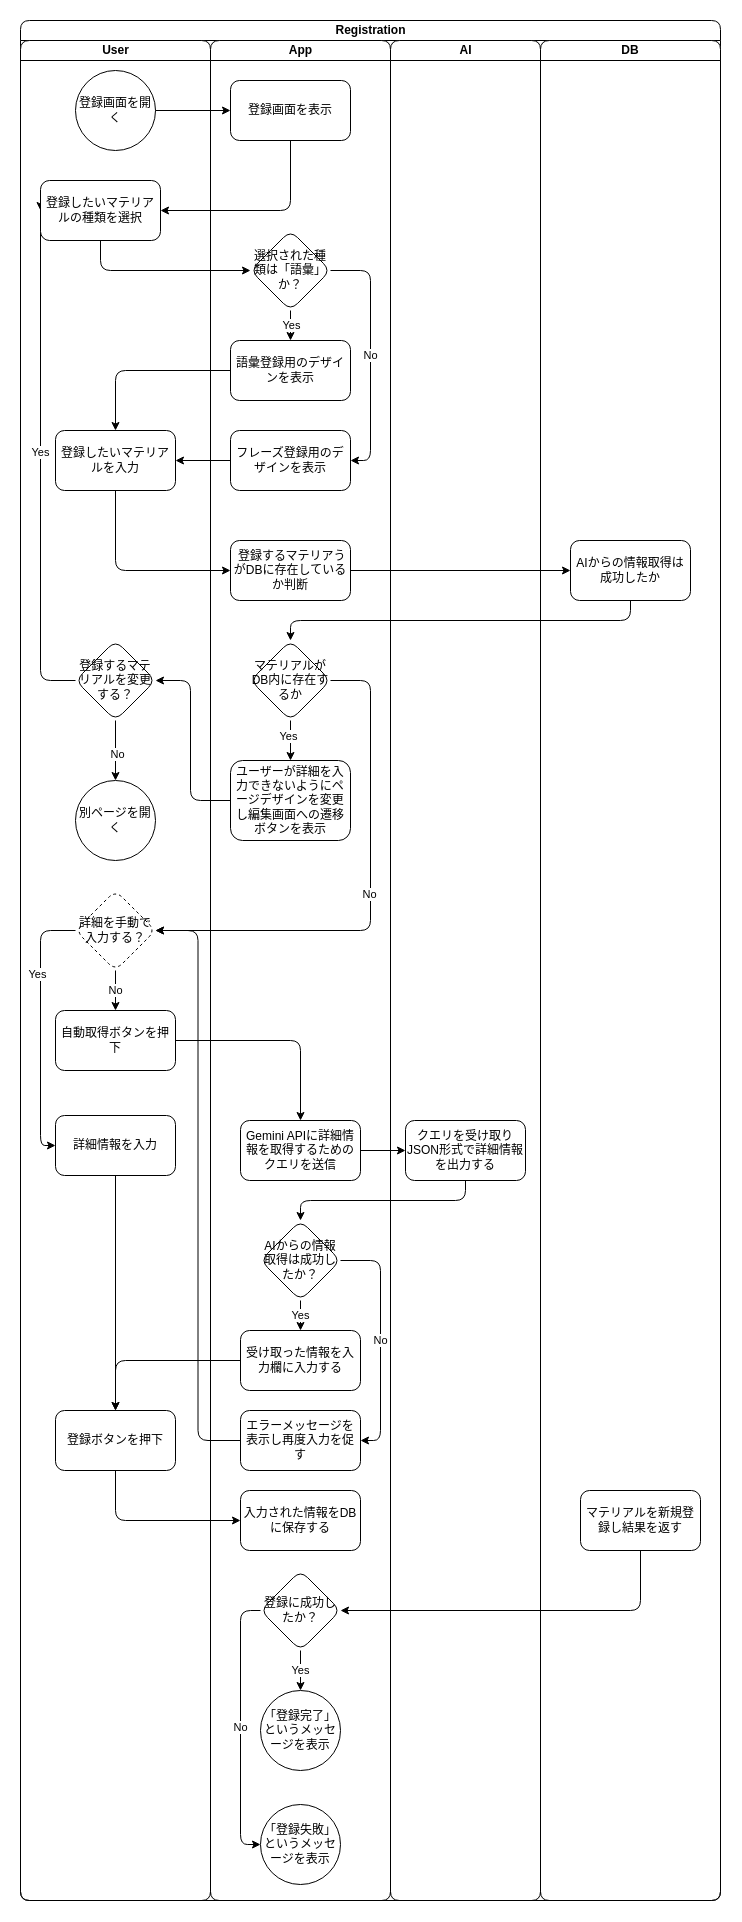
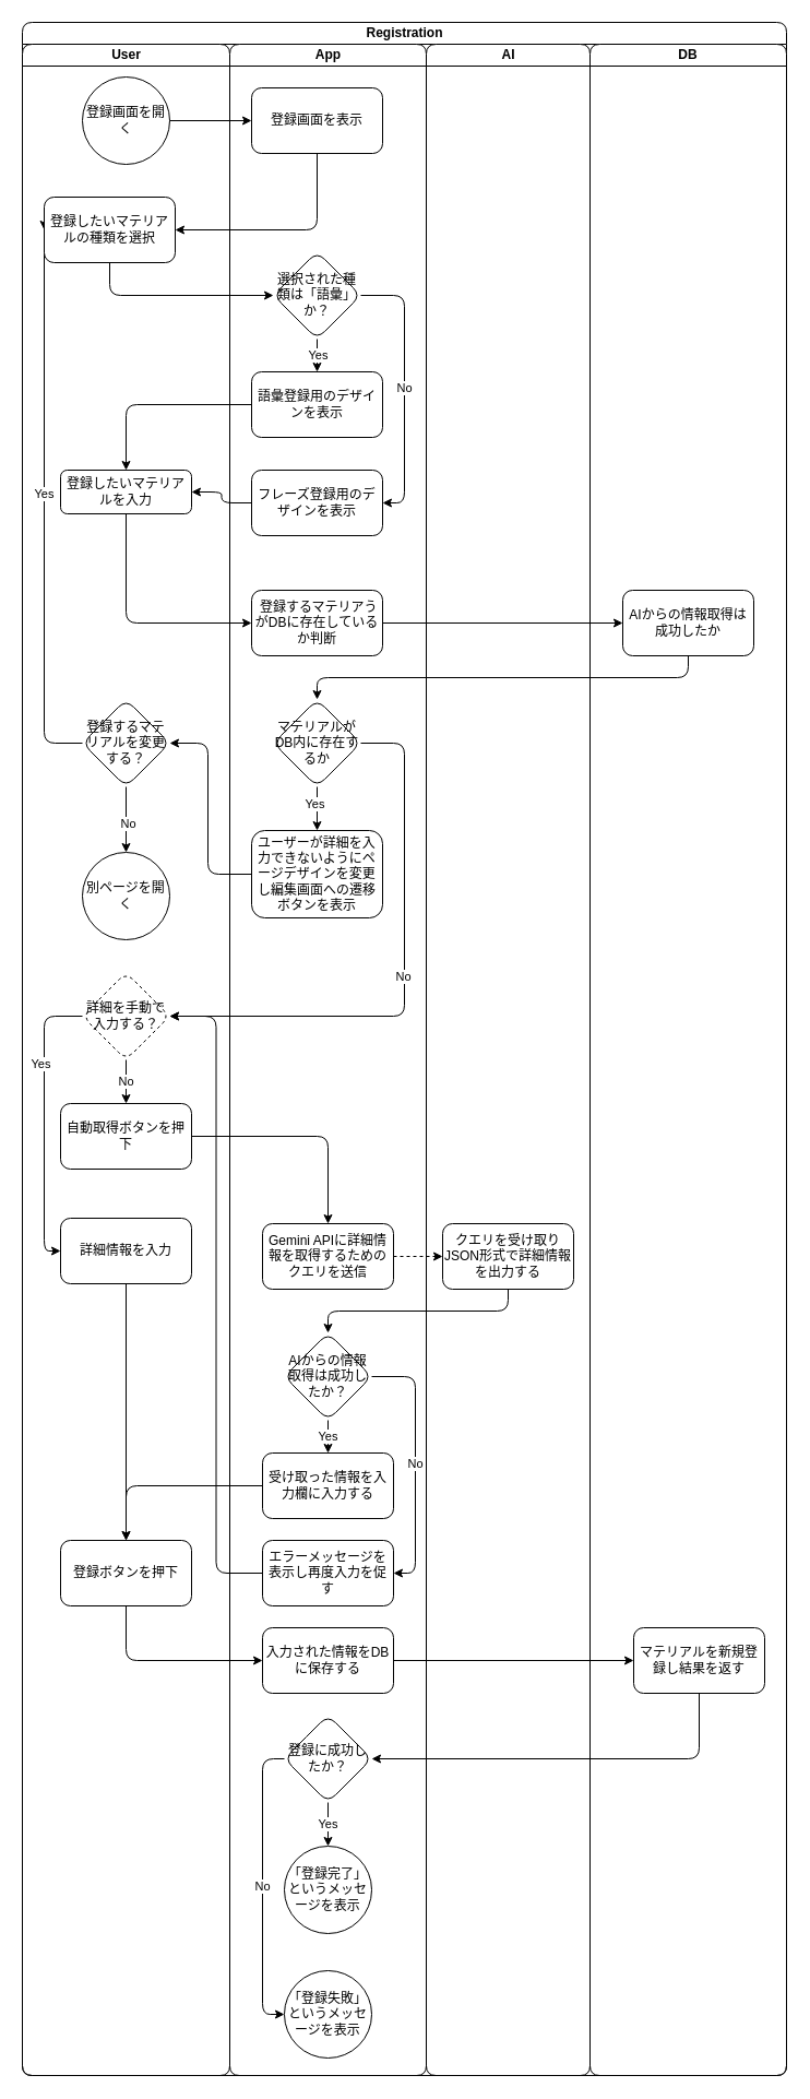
  <mxCell id="0" />
  <mxCell id="1" parent="0" />
  <mxCell id="2" value="Registration" style="swimlane;childLayout=stackLayout;resizeParent=1;resizeParentMax=0;startSize=20;html=1;rounded=1;" parent="1" vertex="1"><mxGeometry x="20" y="20" width="700" height="1880" as="geometry" /></mxCell>
  <mxCell id="3" value="User" style="swimlane;startSize=20;html=1;rounded=1;" parent="2" vertex="1"><mxGeometry y="20" width="190" height="1860" as="geometry" /></mxCell>
  <mxCell id="4" value="Yes" style="edgeStyle=orthogonalEdgeStyle;rounded=1;orthogonalLoop=1;jettySize=auto;html=1;exitX=0;exitY=0.5;exitDx=0;exitDy=0;entryX=0;entryY=0.5;entryDx=0;entryDy=0;" parent="3" source="9" target="5" edge="1"><mxGeometry relative="1" as="geometry"><Array as="points"><mxPoint x="20" y="640" /><mxPoint x="20" y="160" /></Array></mxGeometry></mxCell>
  <mxCell id="5" value="登録したいマテリアルの種類を選択" style="whiteSpace=wrap;html=1;rounded=1;" parent="3" vertex="1"><mxGeometry x="20" y="140" width="120" height="60" as="geometry" /></mxCell>
- <mxCell id="6" value="登録したいマテリアルを入力" style="whiteSpace=wrap;html=1;rounded=1;" parent="3" vertex="1"><mxGeometry x="35" y="390" width="120" height="60" as="geometry" /></mxCell>
+ <mxCell id="6" value="登録したいマテリアルを入力" style="whiteSpace=wrap;html=1;rounded=1;" parent="3" vertex="1"><mxGeometry x="35" y="390" width="120" height="40" as="geometry" /></mxCell>
  <mxCell id="7" style="edgeStyle=orthogonalEdgeStyle;rounded=1;orthogonalLoop=1;jettySize=auto;html=1;exitX=0.5;exitY=1;exitDx=0;exitDy=0;" parent="3" source="9" target="11" edge="1"><mxGeometry relative="1" as="geometry" /></mxCell>
  <mxCell id="8" value="No" style="edgeLabel;html=1;align=center;verticalAlign=middle;resizable=0;points=[];rounded=1;" vertex="1" connectable="0" parent="7"><mxGeometry x="0.105" y="1" relative="1" as="geometry"><mxPoint as="offset" /></mxGeometry></mxCell>
  <mxCell id="9" value="登録するマテリアルを変更する？" style="rhombus;whiteSpace=wrap;html=1;rounded=1;" parent="3" vertex="1"><mxGeometry x="55" y="600" width="80" height="80" as="geometry" /></mxCell>
  <mxCell id="10" value="登録画面を開く" style="ellipse;whiteSpace=wrap;html=1;rounded=1;" parent="3" vertex="1"><mxGeometry x="55" y="30" width="80" height="80" as="geometry" /></mxCell>
  <mxCell id="11" value="別ページを開く" style="ellipse;whiteSpace=wrap;html=1;rounded=1;" parent="3" vertex="1"><mxGeometry x="55" y="740" width="80" height="80" as="geometry" /></mxCell>
  <mxCell id="12" style="edgeStyle=orthogonalEdgeStyle;rounded=1;orthogonalLoop=1;jettySize=auto;html=1;exitX=0;exitY=0.5;exitDx=0;exitDy=0;entryX=0;entryY=0.5;entryDx=0;entryDy=0;" parent="3" source="14" target="17" edge="1"><mxGeometry relative="1" as="geometry"><Array as="points"><mxPoint x="20" y="890" /><mxPoint x="20" y="1105" /></Array></mxGeometry></mxCell>
  <mxCell id="13" value="Yes" style="edgeLabel;html=1;align=center;verticalAlign=middle;resizable=0;points=[];rounded=1;" parent="12" vertex="1" connectable="0"><mxGeometry x="-0.41" y="-4" relative="1" as="geometry"><mxPoint as="offset" /></mxGeometry></mxCell>
  <mxCell id="14" value="詳細を手動で入力する？" style="rhombus;whiteSpace=wrap;html=1;rounded=1;dashed=1;" parent="3" vertex="1"><mxGeometry x="55" y="850" width="80" height="80" as="geometry" /></mxCell>
  <mxCell id="15" value="自動取得ボタンを押下" style="whiteSpace=wrap;html=1;rounded=1;" parent="3" vertex="1"><mxGeometry x="35" y="970" width="120" height="60" as="geometry" /></mxCell>
  <mxCell id="16" style="edgeStyle=orthogonalEdgeStyle;rounded=1;orthogonalLoop=1;jettySize=auto;html=1;exitX=0.5;exitY=1;exitDx=0;exitDy=0;entryX=0.5;entryY=0;entryDx=0;entryDy=0;" parent="3" source="17" target="18" edge="1"><mxGeometry relative="1" as="geometry" /></mxCell>
  <mxCell id="17" value="詳細情報を入力" style="whiteSpace=wrap;html=1;rounded=1;" parent="3" vertex="1"><mxGeometry x="35" y="1075" width="120" height="60" as="geometry" /></mxCell>
  <mxCell id="18" value="登録ボタンを押下" style="whiteSpace=wrap;html=1;rounded=1;" parent="3" vertex="1"><mxGeometry x="35" y="1370" width="120" height="60" as="geometry" /></mxCell>
  <mxCell id="19" value="No" style="edgeStyle=orthogonalEdgeStyle;rounded=1;orthogonalLoop=1;jettySize=auto;html=1;" parent="3" source="14" target="15" edge="1"><mxGeometry relative="1" as="geometry" /></mxCell>
  <mxCell id="20" value="App" style="swimlane;startSize=20;html=1;rounded=1;" parent="2" vertex="1"><mxGeometry x="190" y="20" width="180" height="1860" as="geometry" /></mxCell>
  <mxCell id="21" value="登録画面を表示" style="whiteSpace=wrap;html=1;rounded=1;" parent="20" vertex="1"><mxGeometry x="20" y="40" width="120" height="60" as="geometry" /></mxCell>
  <mxCell id="22" style="edgeStyle=orthogonalEdgeStyle;rounded=1;orthogonalLoop=1;jettySize=auto;html=1;exitX=0.5;exitY=1;exitDx=0;exitDy=0;" parent="20" source="25" target="26" edge="1"><mxGeometry relative="1" as="geometry" /></mxCell>
  <mxCell id="23" value="Yes" style="edgeLabel;html=1;align=center;verticalAlign=middle;resizable=0;points=[];rounded=1;" parent="22" vertex="1" connectable="0"><mxGeometry x="0.36" relative="1" as="geometry"><mxPoint as="offset" /></mxGeometry></mxCell>
  <mxCell id="24" value="No" style="edgeStyle=orthogonalEdgeStyle;rounded=1;orthogonalLoop=1;jettySize=auto;html=1;exitX=1;exitY=0.5;exitDx=0;exitDy=0;entryX=1;entryY=0.5;entryDx=0;entryDy=0;" parent="20" source="25" target="27" edge="1"><mxGeometry relative="1" as="geometry" /></mxCell>
  <mxCell id="25" value="選択された種類は「語彙」か？" style="rhombus;whiteSpace=wrap;html=1;rounded=1;" parent="20" vertex="1"><mxGeometry x="40" y="190" width="80" height="80" as="geometry" /></mxCell>
  <mxCell id="26" value="語彙登録用のデザインを表示" style="whiteSpace=wrap;html=1;rounded=1;" parent="20" vertex="1"><mxGeometry x="20" y="300" width="120" height="60" as="geometry" /></mxCell>
  <mxCell id="27" value="フレーズ登録用のデザインを表示" style="whiteSpace=wrap;html=1;rounded=1;" parent="20" vertex="1"><mxGeometry x="20" y="390" width="120" height="60" as="geometry" /></mxCell>
  <mxCell id="28" value="&amp;nbsp;登録するマテリアうがDBに存在しているか判断" style="whiteSpace=wrap;html=1;rounded=1;" parent="20" vertex="1"><mxGeometry x="20" y="500" width="120" height="60" as="geometry" /></mxCell>
  <mxCell id="29" style="edgeStyle=orthogonalEdgeStyle;rounded=1;orthogonalLoop=1;jettySize=auto;html=1;exitX=0.5;exitY=1;exitDx=0;exitDy=0;entryX=0.5;entryY=0;entryDx=0;entryDy=0;" parent="20" source="31" target="32" edge="1"><mxGeometry relative="1" as="geometry" /></mxCell>
  <mxCell id="30" value="Yes" style="edgeLabel;html=1;align=center;verticalAlign=middle;resizable=0;points=[];rounded=1;" parent="29" vertex="1" connectable="0"><mxGeometry x="-0.236" y="-3" relative="1" as="geometry"><mxPoint as="offset" /></mxGeometry></mxCell>
  <mxCell id="31" value="マテリアルがDB内に存在するか" style="rhombus;whiteSpace=wrap;html=1;rounded=1;" parent="20" vertex="1"><mxGeometry x="40" y="600" width="80" height="80" as="geometry" /></mxCell>
  <mxCell id="32" value="ユーザーが詳細を入力できないようにページデザインを変更し編集画面への遷移ボタンを表示" style="whiteSpace=wrap;html=1;rounded=1;" parent="20" vertex="1"><mxGeometry x="20" y="720" width="120" height="80" as="geometry" /></mxCell>
  <mxCell id="33" value="No" style="edgeStyle=orthogonalEdgeStyle;rounded=1;orthogonalLoop=1;jettySize=auto;html=1;exitX=0;exitY=0.5;exitDx=0;exitDy=0;entryX=0;entryY=0.5;entryDx=0;entryDy=0;" parent="20" source="35" target="37" edge="1"><mxGeometry relative="1" as="geometry" /></mxCell>
  <mxCell id="34" value="Yes" style="edgeStyle=orthogonalEdgeStyle;rounded=1;orthogonalLoop=1;jettySize=auto;html=1;exitX=0.5;exitY=1;exitDx=0;exitDy=0;" parent="20" source="35" target="36" edge="1"><mxGeometry relative="1" as="geometry" /></mxCell>
  <mxCell id="35" value="登録に成功したか？" style="rhombus;whiteSpace=wrap;html=1;rounded=1;" parent="20" vertex="1"><mxGeometry x="50" y="1530" width="80" height="80" as="geometry" /></mxCell>
  <mxCell id="36" value="「登録完了」というメッセージを表示" style="ellipse;whiteSpace=wrap;html=1;rounded=1;" parent="20" vertex="1"><mxGeometry x="50" y="1650" width="80" height="80" as="geometry" /></mxCell>
  <mxCell id="37" value="「登録失敗」というメッセージを表示" style="ellipse;whiteSpace=wrap;html=1;rounded=1;" parent="20" vertex="1"><mxGeometry x="50" y="1764" width="80" height="80" as="geometry" /></mxCell>
  <mxCell id="38" value="受け取った情報を入力欄に入力する" style="whiteSpace=wrap;html=1;rounded=1;" parent="20" vertex="1"><mxGeometry x="30" y="1290" width="120" height="60" as="geometry" /></mxCell>
  <mxCell id="39" value="入力された情報をDBに保存する" style="whiteSpace=wrap;html=1;rounded=1;" parent="20" vertex="1"><mxGeometry x="30" y="1450" width="120" height="60" as="geometry" /></mxCell>
  <mxCell id="40" value="Yes" style="edgeStyle=orthogonalEdgeStyle;rounded=1;orthogonalLoop=1;jettySize=auto;html=1;exitX=0.5;exitY=1;exitDx=0;exitDy=0;entryX=0.5;entryY=0;entryDx=0;entryDy=0;" edge="1" parent="20" source="42" target="38"><mxGeometry relative="1" as="geometry" /></mxCell>
  <mxCell id="41" value="No" style="edgeStyle=orthogonalEdgeStyle;rounded=1;orthogonalLoop=1;jettySize=auto;html=1;exitX=1;exitY=0.5;exitDx=0;exitDy=0;entryX=1;entryY=0.5;entryDx=0;entryDy=0;" edge="1" parent="20" source="42" target="43"><mxGeometry relative="1" as="geometry" /></mxCell>
  <mxCell id="42" value="AIからの情報取得は成功したか？" style="rhombus;whiteSpace=wrap;html=1;rounded=1;" vertex="1" parent="20"><mxGeometry x="50" y="1180" width="80" height="80" as="geometry" /></mxCell>
  <mxCell id="43" value="エラーメッセージを表示し再度入力を促す" style="whiteSpace=wrap;html=1;rounded=1;" vertex="1" parent="20"><mxGeometry x="30" y="1370" width="120" height="60" as="geometry" /></mxCell>
  <mxCell id="44" value="AI" style="swimlane;startSize=20;html=1;rounded=1;" parent="2" vertex="1"><mxGeometry x="370" y="20" width="150" height="1860" as="geometry" /></mxCell>
  <mxCell id="45" value="クエリを受け取りJSON形式で詳細情報を出力する" style="whiteSpace=wrap;html=1;rounded=1;" parent="44" vertex="1"><mxGeometry x="15" y="1080" width="120" height="60" as="geometry" /></mxCell>
  <mxCell id="46" style="edgeStyle=orthogonalEdgeStyle;rounded=1;orthogonalLoop=1;jettySize=auto;html=1;exitX=0.5;exitY=1;exitDx=0;exitDy=0;entryX=1;entryY=0.5;entryDx=0;entryDy=0;" parent="2" source="21" target="5" edge="1"><mxGeometry relative="1" as="geometry" /></mxCell>
  <mxCell id="47" style="edgeStyle=orthogonalEdgeStyle;rounded=1;orthogonalLoop=1;jettySize=auto;html=1;exitX=0.5;exitY=1;exitDx=0;exitDy=0;entryX=0;entryY=0.5;entryDx=0;entryDy=0;" parent="2" source="5" target="25" edge="1"><mxGeometry relative="1" as="geometry" /></mxCell>
  <mxCell id="48" style="edgeStyle=orthogonalEdgeStyle;rounded=1;orthogonalLoop=1;jettySize=auto;html=1;exitX=0;exitY=0.5;exitDx=0;exitDy=0;" parent="2" source="26" target="6" edge="1"><mxGeometry relative="1" as="geometry" /></mxCell>
  <mxCell id="49" style="edgeStyle=orthogonalEdgeStyle;rounded=1;orthogonalLoop=1;jettySize=auto;html=1;exitX=1;exitY=0.5;exitDx=0;exitDy=0;entryX=0;entryY=0.5;entryDx=0;entryDy=0;" parent="2" source="28" target="51" edge="1"><mxGeometry relative="1" as="geometry" /></mxCell>
  <mxCell id="50" value="DB" style="swimlane;startSize=20;whiteSpace=wrap;html=1;rounded=1;" parent="2" vertex="1"><mxGeometry x="520" y="20" width="180" height="1860" as="geometry" /></mxCell>
  <mxCell id="51" value="AIからの情報取得は成功したか" style="whiteSpace=wrap;html=1;rounded=1;" parent="50" vertex="1"><mxGeometry x="30" y="500" width="120" height="60" as="geometry" /></mxCell>
  <mxCell id="52" value="マテリアルを新規登録し結果を返す" style="whiteSpace=wrap;html=1;rounded=1;" parent="50" vertex="1"><mxGeometry x="40" y="1450" width="120" height="60" as="geometry" /></mxCell>
  <mxCell id="53" style="edgeStyle=orthogonalEdgeStyle;rounded=1;orthogonalLoop=1;jettySize=auto;html=1;exitX=0;exitY=0.5;exitDx=0;exitDy=0;" parent="2" source="32" target="9" edge="1"><mxGeometry relative="1" as="geometry"><Array as="points"><mxPoint x="170" y="780" /><mxPoint x="170" y="660" /></Array></mxGeometry></mxCell>
  <mxCell id="54" style="edgeStyle=orthogonalEdgeStyle;rounded=1;orthogonalLoop=1;jettySize=auto;html=1;exitX=0;exitY=0.5;exitDx=0;exitDy=0;" parent="2" source="27" target="6" edge="1"><mxGeometry relative="1" as="geometry" /></mxCell>
  <mxCell id="55" style="edgeStyle=orthogonalEdgeStyle;rounded=1;orthogonalLoop=1;jettySize=auto;html=1;exitX=0.5;exitY=1;exitDx=0;exitDy=0;entryX=0;entryY=0.5;entryDx=0;entryDy=0;" parent="2" source="6" target="28" edge="1"><mxGeometry relative="1" as="geometry" /></mxCell>
  <mxCell id="56" style="edgeStyle=orthogonalEdgeStyle;rounded=1;orthogonalLoop=1;jettySize=auto;html=1;exitX=0.5;exitY=1;exitDx=0;exitDy=0;entryX=0.5;entryY=0;entryDx=0;entryDy=0;" parent="2" source="51" target="31" edge="1"><mxGeometry relative="1" as="geometry" /></mxCell>
  <mxCell id="57" value="" style="edgeStyle=orthogonalEdgeStyle;rounded=1;orthogonalLoop=1;jettySize=auto;html=1;" parent="2" source="10" target="21" edge="1"><mxGeometry relative="1" as="geometry" /></mxCell>
  <mxCell id="58" style="edgeStyle=orthogonalEdgeStyle;rounded=1;orthogonalLoop=1;jettySize=auto;html=1;exitX=1;exitY=0.5;exitDx=0;exitDy=0;entryX=1;entryY=0.5;entryDx=0;entryDy=0;" parent="2" source="31" target="14" edge="1"><mxGeometry relative="1" as="geometry"><Array as="points"><mxPoint x="350" y="660" /><mxPoint x="350" y="910" /></Array></mxGeometry></mxCell>
  <mxCell id="59" value="No" style="edgeLabel;html=1;align=center;verticalAlign=middle;resizable=0;points=[];rounded=1;" parent="58" vertex="1" connectable="0"><mxGeometry x="0.002" y="-2" relative="1" as="geometry"><mxPoint as="offset" /></mxGeometry></mxCell>
  <mxCell id="60" style="edgeStyle=orthogonalEdgeStyle;rounded=1;orthogonalLoop=1;jettySize=auto;html=1;exitX=0.5;exitY=1;exitDx=0;exitDy=0;entryX=1;entryY=0.5;entryDx=0;entryDy=0;" parent="2" source="52" target="35" edge="1"><mxGeometry relative="1" as="geometry" /></mxCell>
  <mxCell id="61" style="edgeStyle=orthogonalEdgeStyle;rounded=1;orthogonalLoop=1;jettySize=auto;html=1;exitX=0.5;exitY=1;exitDx=0;exitDy=0;entryX=0;entryY=0.5;entryDx=0;entryDy=0;" parent="2" source="18" target="39" edge="1"><mxGeometry relative="1" as="geometry" /></mxCell>
+ <mxCell id="62" style="edgeStyle=orthogonalEdgeStyle;rounded=1;orthogonalLoop=1;jettySize=auto;html=1;exitX=1;exitY=0.5;exitDx=0;exitDy=0;" parent="2" source="39" target="52" edge="1"><mxGeometry relative="1" as="geometry" /></mxCell>
  <mxCell id="63" style="edgeStyle=orthogonalEdgeStyle;rounded=1;orthogonalLoop=1;jettySize=auto;html=1;exitX=0.5;exitY=1;exitDx=0;exitDy=0;entryX=0.5;entryY=0;entryDx=0;entryDy=0;" edge="1" parent="2" source="45" target="42"><mxGeometry relative="1" as="geometry" /></mxCell>
  <mxCell id="64" style="edgeStyle=orthogonalEdgeStyle;rounded=1;orthogonalLoop=1;jettySize=auto;html=1;exitX=0;exitY=0.5;exitDx=0;exitDy=0;" edge="1" parent="2" source="38" target="18"><mxGeometry relative="1" as="geometry" /></mxCell>
  <mxCell id="65" style="edgeStyle=orthogonalEdgeStyle;rounded=1;orthogonalLoop=1;jettySize=auto;html=1;exitX=0;exitY=0.5;exitDx=0;exitDy=0;entryX=1;entryY=0.5;entryDx=0;entryDy=0;" edge="1" parent="2" source="43" target="14"><mxGeometry relative="1" as="geometry" /></mxCell>
  <mxCell id="66" style="edgeStyle=orthogonalEdgeStyle;rounded=1;orthogonalLoop=1;jettySize=auto;html=1;exitX=1;exitY=0.5;exitDx=0;exitDy=0;" parent="1" source="15" target="67" edge="1"><mxGeometry relative="1" as="geometry" /></mxCell>
  <mxCell id="67" value="Gemini APIに詳細情報を取得するためのクエリを送信" style="whiteSpace=wrap;html=1;rounded=1;" parent="1" vertex="1"><mxGeometry x="240" y="1120" width="120" height="60" as="geometry" /></mxCell>
- <mxCell id="68" style="edgeStyle=orthogonalEdgeStyle;rounded=1;orthogonalLoop=1;jettySize=auto;html=1;exitX=1;exitY=0.5;exitDx=0;exitDy=0;" parent="1" source="67" target="45" edge="1"><mxGeometry relative="1" as="geometry" /></mxCell>
+ <mxCell id="68" style="edgeStyle=orthogonalEdgeStyle;rounded=1;orthogonalLoop=1;jettySize=auto;html=1;exitX=1;exitY=0.5;exitDx=0;exitDy=0;dashed=1;" parent="1" source="67" target="45" edge="1"><mxGeometry relative="1" as="geometry" /></mxCell>
